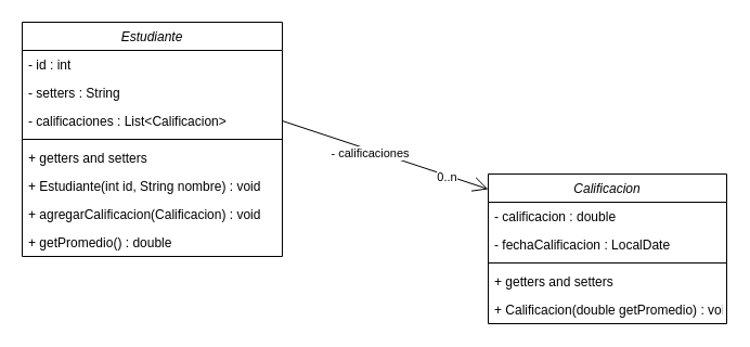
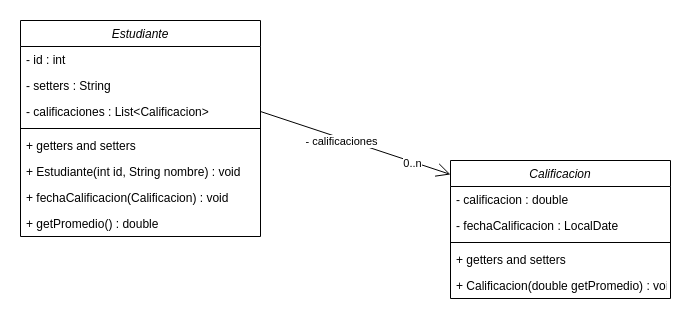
  <mxCell id="0" />
  <mxCell id="1" parent="0" />
  <mxCell id="2" value="Estudiante" style="swimlane;fontStyle=2;align=center;verticalAlign=top;childLayout=stackLayout;horizontal=1;startSize=26;horizontalStack=0;resizeParent=1;resizeLast=0;collapsible=1;marginBottom=0;rounded=0;shadow=0;strokeWidth=1;" parent="1" vertex="1"><mxGeometry x="20" y="20" width="240" height="216" as="geometry"><mxRectangle x="230" y="140" width="160" height="26" as="alternateBounds" /></mxGeometry></mxCell>
  <mxCell id="3" value="- id : int" style="text;align=left;verticalAlign=top;spacingLeft=4;spacingRight=4;overflow=hidden;rotatable=0;points=[[0,0.5],[1,0.5]];portConstraint=eastwest;" parent="2" vertex="1"><mxGeometry y="26" width="240" height="26" as="geometry" /></mxCell>
  <mxCell id="4" value="- setters : String" style="text;align=left;verticalAlign=top;spacingLeft=4;spacingRight=4;overflow=hidden;rotatable=0;points=[[0,0.5],[1,0.5]];portConstraint=eastwest;rounded=0;shadow=0;html=0;" parent="2" vertex="1"><mxGeometry y="52" width="240" height="26" as="geometry" /></mxCell>
  <mxCell id="5" value="- calificaciones : List&lt;Calificacion&gt;" style="text;align=left;verticalAlign=top;spacingLeft=4;spacingRight=4;overflow=hidden;rotatable=0;points=[[0,0.5],[1,0.5]];portConstraint=eastwest;rounded=0;shadow=0;html=0;" parent="2" vertex="1"><mxGeometry y="78" width="240" height="26" as="geometry" /></mxCell>
  <mxCell id="6" value="" style="line;html=1;strokeWidth=1;align=left;verticalAlign=middle;spacingTop=-1;spacingLeft=3;spacingRight=3;rotatable=0;labelPosition=right;points=[];portConstraint=eastwest;" parent="2" vertex="1"><mxGeometry y="104" width="240" height="8" as="geometry" /></mxCell>
  <mxCell id="7" value="+ getters and setters" style="text;align=left;verticalAlign=top;spacingLeft=4;spacingRight=4;overflow=hidden;rotatable=0;points=[[0,0.5],[1,0.5]];portConstraint=eastwest;" parent="2" vertex="1"><mxGeometry y="112" width="240" height="26" as="geometry" /></mxCell>
  <mxCell id="8" value="+ Estudiante(int id, String nombre) : void" style="text;align=left;verticalAlign=top;spacingLeft=4;spacingRight=4;overflow=hidden;rotatable=0;points=[[0,0.5],[1,0.5]];portConstraint=eastwest;" vertex="1" parent="2"><mxGeometry y="138" width="240" height="26" as="geometry" /></mxCell>
- <mxCell id="9" value="+ agregarCalificacion(Calificacion) : void" style="text;align=left;verticalAlign=top;spacingLeft=4;spacingRight=4;overflow=hidden;rotatable=0;points=[[0,0.5],[1,0.5]];portConstraint=eastwest;" vertex="1" parent="2"><mxGeometry y="164" width="240" height="26" as="geometry" /></mxCell>
+ <mxCell id="9" value="+ fechaCalificacion(Calificacion) : void" style="text;align=left;verticalAlign=top;spacingLeft=4;spacingRight=4;overflow=hidden;rotatable=0;points=[[0,0.5],[1,0.5]];portConstraint=eastwest;" vertex="1" parent="2"><mxGeometry y="164" width="240" height="26" as="geometry" /></mxCell>
  <mxCell id="10" value="+ getPromedio() : double" style="text;align=left;verticalAlign=top;spacingLeft=4;spacingRight=4;overflow=hidden;rotatable=0;points=[[0,0.5],[1,0.5]];portConstraint=eastwest;" vertex="1" parent="2"><mxGeometry y="190" width="240" height="26" as="geometry" /></mxCell>
  <mxCell id="11" value="Calificacion" style="swimlane;fontStyle=2;align=center;verticalAlign=top;childLayout=stackLayout;horizontal=1;startSize=26;horizontalStack=0;resizeParent=1;resizeLast=0;collapsible=1;marginBottom=0;rounded=0;shadow=0;strokeWidth=1;" vertex="1" parent="1"><mxGeometry x="450" y="160" width="220" height="138" as="geometry"><mxRectangle x="230" y="140" width="160" height="26" as="alternateBounds" /></mxGeometry></mxCell>
  <mxCell id="12" value="- calificacion : double" style="text;align=left;verticalAlign=top;spacingLeft=4;spacingRight=4;overflow=hidden;rotatable=0;points=[[0,0.5],[1,0.5]];portConstraint=eastwest;" vertex="1" parent="11"><mxGeometry y="26" width="220" height="26" as="geometry" /></mxCell>
  <mxCell id="13" value="- fechaCalificacion : LocalDate" style="text;align=left;verticalAlign=top;spacingLeft=4;spacingRight=4;overflow=hidden;rotatable=0;points=[[0,0.5],[1,0.5]];portConstraint=eastwest;rounded=0;shadow=0;html=0;" vertex="1" parent="11"><mxGeometry y="52" width="220" height="26" as="geometry" /></mxCell>
  <mxCell id="14" value="" style="line;html=1;strokeWidth=1;align=left;verticalAlign=middle;spacingTop=-1;spacingLeft=3;spacingRight=3;rotatable=0;labelPosition=right;points=[];portConstraint=eastwest;" vertex="1" parent="11"><mxGeometry y="78" width="220" height="8" as="geometry" /></mxCell>
  <mxCell id="15" value="+ getters and setters" style="text;align=left;verticalAlign=top;spacingLeft=4;spacingRight=4;overflow=hidden;rotatable=0;points=[[0,0.5],[1,0.5]];portConstraint=eastwest;" vertex="1" parent="11"><mxGeometry y="86" width="220" height="26" as="geometry" /></mxCell>
  <mxCell id="16" value="+ Calificacion(double getPromedio) : void" style="text;align=left;verticalAlign=top;spacingLeft=4;spacingRight=4;overflow=hidden;rotatable=0;points=[[0,0.5],[1,0.5]];portConstraint=eastwest;" vertex="1" parent="11"><mxGeometry y="112" width="220" height="26" as="geometry" /></mxCell>
  <mxCell id="17" value="" style="endArrow=open;endFill=1;endSize=12;html=1;rounded=0;entryX=0;entryY=0.101;entryDx=0;entryDy=0;entryPerimeter=0;exitX=1;exitY=0.5;exitDx=0;exitDy=0;" edge="1" parent="1" source="5" target="11"><mxGeometry width="160" relative="1" as="geometry"><mxPoint x="270" y="112" as="sourcePoint" /><mxPoint x="330" y="200" as="targetPoint" /></mxGeometry></mxCell>
  <mxCell id="18" value="- calificaciones" style="edgeLabel;html=1;align=center;verticalAlign=middle;resizable=0;points=[];" vertex="1" connectable="0" parent="17"><mxGeometry x="0.037" y="3" relative="1" as="geometry"><mxPoint x="-19" as="offset" /></mxGeometry></mxCell>
  <mxCell id="19" value="0..n" style="edgeLabel;html=1;align=center;verticalAlign=middle;resizable=0;points=[];" vertex="1" connectable="0" parent="17"><mxGeometry x="0.725" y="-1" relative="1" as="geometry"><mxPoint x="-12" y="-4" as="offset" /></mxGeometry></mxCell>
